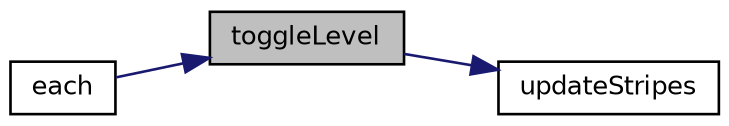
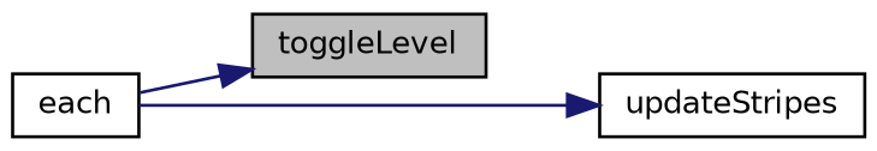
  digraph {
    rankdir=LR
    node [color=black fillcolor=white fontname=Helvetica fontsize=10 shape=record style=filled]
    edge [color=midnightblue fontname=Helvetica fontsize=10 labelfontname=Helvetica labelfontsize=10 style=solid]
    n1 [fillcolor=grey75 fontcolor=black height=0.2 label=toggleLevel width=0.4]
    n2 [height=0.2 label=updateStripes width=0.4]
    n3 [height=0.2 label=each width=0.4]
-   n1 -> n2
+   n3 -> n2
    n3 -> n1
  }
